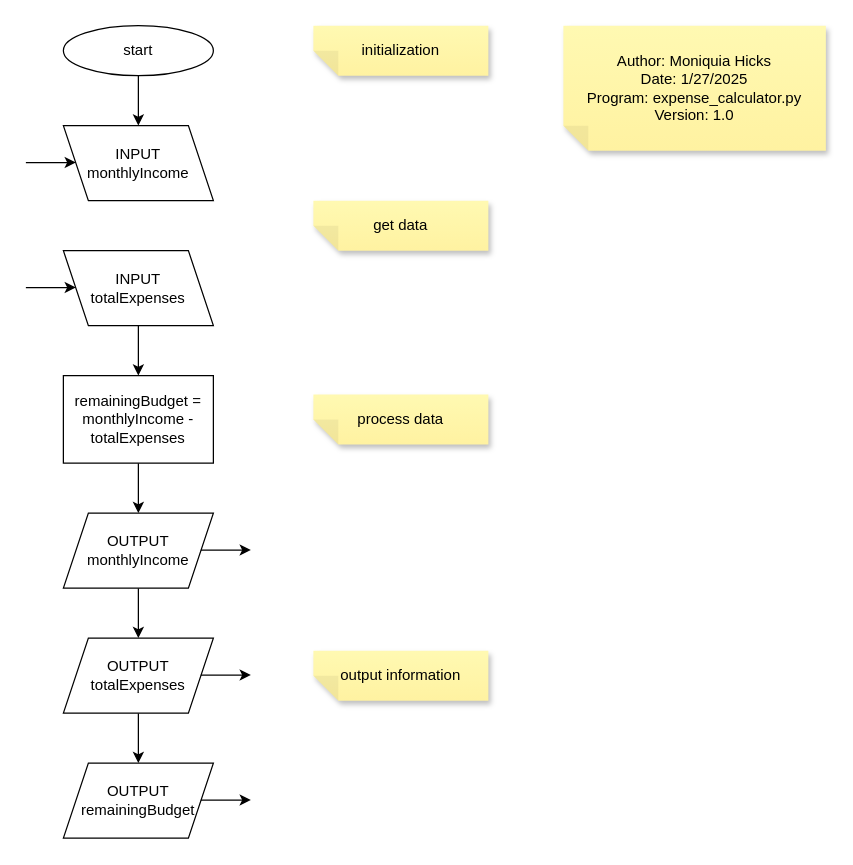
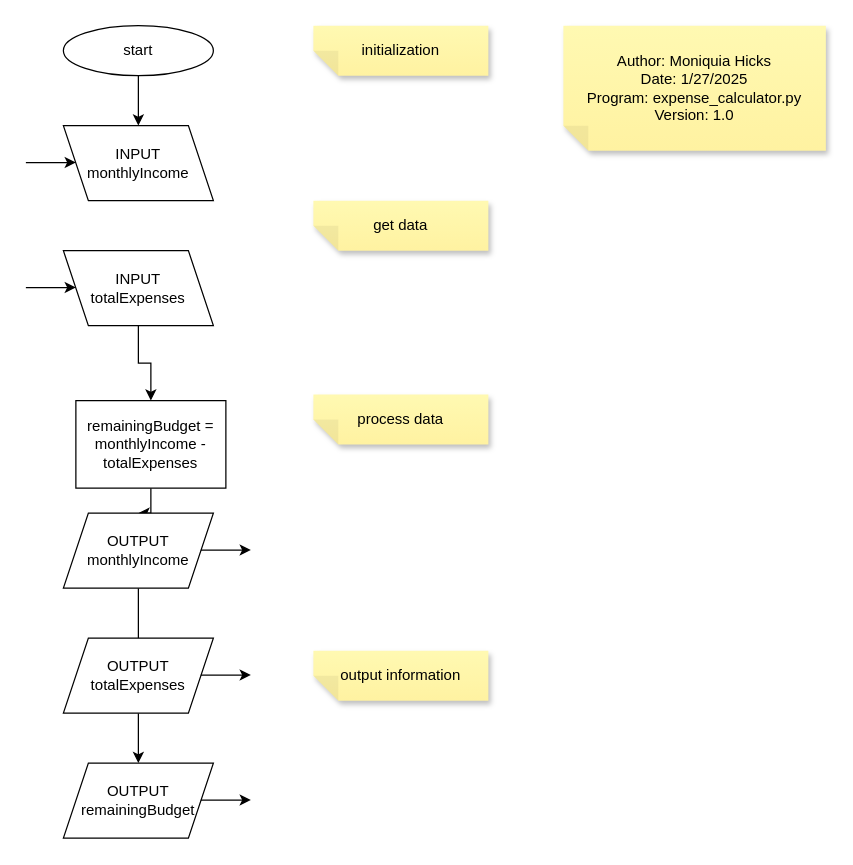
  <mxCell id="0" />
  <mxCell id="1" parent="0" />
  <mxCell id="2" value="" style="edgeStyle=orthogonalEdgeStyle;rounded=0;orthogonalLoop=1;jettySize=auto;html=1;" edge="1" parent="1" source="3" target="4"><mxGeometry relative="1" as="geometry" /></mxCell>
  <mxCell id="3" value="start" style="ellipse;whiteSpace=wrap;html=1;" vertex="1" parent="1"><mxGeometry x="50" y="20" width="120" height="40" as="geometry" /></mxCell>
  <mxCell id="4" value="INPUT&lt;div&gt;monthlyIncome&lt;/div&gt;" style="shape=parallelogram;perimeter=parallelogramPerimeter;whiteSpace=wrap;html=1;fixedSize=1;flipV=1;" vertex="1" parent="1"><mxGeometry x="50" y="100" width="120" height="60" as="geometry" /></mxCell>
  <mxCell id="5" value="" style="edgeStyle=orthogonalEdgeStyle;rounded=0;orthogonalLoop=1;jettySize=auto;html=1;" edge="1" parent="1" source="6" target="8"><mxGeometry relative="1" as="geometry" /></mxCell>
  <mxCell id="6" value="INPUT&lt;div&gt;totalExpenses&lt;/div&gt;" style="shape=parallelogram;perimeter=parallelogramPerimeter;whiteSpace=wrap;html=1;fixedSize=1;flipV=1;" vertex="1" parent="1"><mxGeometry x="50" y="200" width="120" height="60" as="geometry" /></mxCell>
  <mxCell id="7" value="" style="edgeStyle=orthogonalEdgeStyle;rounded=0;orthogonalLoop=1;jettySize=auto;html=1;" edge="1" parent="1" source="8" target="10"><mxGeometry relative="1" as="geometry" /></mxCell>
- <mxCell id="8" value="remainingBudget = monthlyIncome - totalExpenses" style="whiteSpace=wrap;html=1;" vertex="1" parent="1"><mxGeometry x="50" y="300" width="120" height="70" as="geometry" /></mxCell>
- <mxCell id="9" value="" style="edgeStyle=orthogonalEdgeStyle;rounded=0;orthogonalLoop=1;jettySize=auto;html=1;" edge="1" parent="1" source="10" target="12"><mxGeometry relative="1" as="geometry" /></mxCell>
+ <mxCell id="8" value="remainingBudget = monthlyIncome - totalExpenses" style="whiteSpace=wrap;html=1;" vertex="1" parent="1"><mxGeometry x="60" y="320" width="120" height="70" as="geometry" /></mxCell>
+ <mxCell id="9" value="" style="edgeStyle=orthogonalEdgeStyle;rounded=0;orthogonalLoop=1;jettySize=auto;html=1;endArrow=none;" edge="1" parent="1" source="10" target="12"><mxGeometry relative="1" as="geometry" /></mxCell>
  <mxCell id="10" value="OUTPUT&lt;div&gt;monthlyIncome&lt;/div&gt;" style="shape=parallelogram;perimeter=parallelogramPerimeter;whiteSpace=wrap;html=1;fixedSize=1;" vertex="1" parent="1"><mxGeometry x="50" y="410" width="120" height="60" as="geometry" /></mxCell>
  <mxCell id="11" value="" style="edgeStyle=orthogonalEdgeStyle;rounded=0;orthogonalLoop=1;jettySize=auto;html=1;" edge="1" parent="1" source="12" target="13"><mxGeometry relative="1" as="geometry" /></mxCell>
  <mxCell id="12" value="OUTPUT&lt;div&gt;totalExpenses&lt;/div&gt;" style="shape=parallelogram;perimeter=parallelogramPerimeter;whiteSpace=wrap;html=1;fixedSize=1;" vertex="1" parent="1"><mxGeometry x="50" y="510" width="120" height="60" as="geometry" /></mxCell>
  <mxCell id="13" value="OUTPUT&lt;div&gt;remainingBudget&lt;/div&gt;" style="shape=parallelogram;perimeter=parallelogramPerimeter;whiteSpace=wrap;html=1;fixedSize=1;" vertex="1" parent="1"><mxGeometry x="50" y="610" width="120" height="60" as="geometry" /></mxCell>
  <mxCell id="14" value="" style="endArrow=classic;html=1;rounded=0;" edge="1" parent="1"><mxGeometry width="50" height="50" relative="1" as="geometry"><mxPoint x="20" y="129.5" as="sourcePoint" /><mxPoint x="60" y="129.5" as="targetPoint" /></mxGeometry></mxCell>
  <mxCell id="15" value="" style="endArrow=classic;html=1;rounded=0;" edge="1" parent="1"><mxGeometry width="50" height="50" relative="1" as="geometry"><mxPoint x="20" y="229.5" as="sourcePoint" /><mxPoint x="60" y="229.5" as="targetPoint" /></mxGeometry></mxCell>
  <mxCell id="16" value="" style="endArrow=classic;html=1;rounded=0;" edge="1" parent="1"><mxGeometry width="50" height="50" relative="1" as="geometry"><mxPoint x="160" y="439.5" as="sourcePoint" /><mxPoint x="200" y="439.5" as="targetPoint" /></mxGeometry></mxCell>
  <mxCell id="17" value="" style="endArrow=classic;html=1;rounded=0;" edge="1" parent="1"><mxGeometry width="50" height="50" relative="1" as="geometry"><mxPoint x="160" y="539.5" as="sourcePoint" /><mxPoint x="200" y="539.5" as="targetPoint" /></mxGeometry></mxCell>
  <mxCell id="18" value="" style="endArrow=classic;html=1;rounded=0;" edge="1" parent="1"><mxGeometry width="50" height="50" relative="1" as="geometry"><mxPoint x="160" y="639.5" as="sourcePoint" /><mxPoint x="200" y="639.5" as="targetPoint" /></mxGeometry></mxCell>
  <mxCell id="19" value="Author: Moniquia Hicks&lt;div&gt;Date: 1/27/2025&lt;/div&gt;&lt;div&gt;Program: expense_calculator.py&lt;/div&gt;&lt;div&gt;Version: 1.0&lt;/div&gt;" style="shape=note;whiteSpace=wrap;html=1;backgroundOutline=1;fontColor=#000000;darkOpacity=0.05;fillColor=#FFF9B2;strokeColor=none;fillStyle=solid;direction=west;gradientDirection=north;gradientColor=#FFF2A1;shadow=1;size=20;pointerEvents=1;" vertex="1" parent="1"><mxGeometry x="450" y="20" width="210" height="100" as="geometry" /></mxCell>
  <mxCell id="20" value="initialization" style="shape=note;whiteSpace=wrap;html=1;backgroundOutline=1;fontColor=#000000;darkOpacity=0.05;fillColor=#FFF9B2;strokeColor=none;fillStyle=solid;direction=west;gradientDirection=north;gradientColor=#FFF2A1;shadow=1;size=20;pointerEvents=1;" vertex="1" parent="1"><mxGeometry x="250" y="20" width="140" height="40" as="geometry" /></mxCell>
  <mxCell id="21" value="get data" style="shape=note;whiteSpace=wrap;html=1;backgroundOutline=1;fontColor=#000000;darkOpacity=0.05;fillColor=#FFF9B2;strokeColor=none;fillStyle=solid;direction=west;gradientDirection=north;gradientColor=#FFF2A1;shadow=1;size=20;pointerEvents=1;" vertex="1" parent="1"><mxGeometry x="250" y="160" width="140" height="40" as="geometry" /></mxCell>
  <mxCell id="22" value="process data" style="shape=note;whiteSpace=wrap;html=1;backgroundOutline=1;fontColor=#000000;darkOpacity=0.05;fillColor=#FFF9B2;strokeColor=none;fillStyle=solid;direction=west;gradientDirection=north;gradientColor=#FFF2A1;shadow=1;size=20;pointerEvents=1;" vertex="1" parent="1"><mxGeometry x="250" y="315" width="140" height="40" as="geometry" /></mxCell>
  <mxCell id="23" value="output information" style="shape=note;whiteSpace=wrap;html=1;backgroundOutline=1;fontColor=#000000;darkOpacity=0.05;fillColor=#FFF9B2;strokeColor=none;fillStyle=solid;direction=west;gradientDirection=north;gradientColor=#FFF2A1;shadow=1;size=20;pointerEvents=1;" vertex="1" parent="1"><mxGeometry x="250" y="520" width="140" height="40" as="geometry" /></mxCell>
